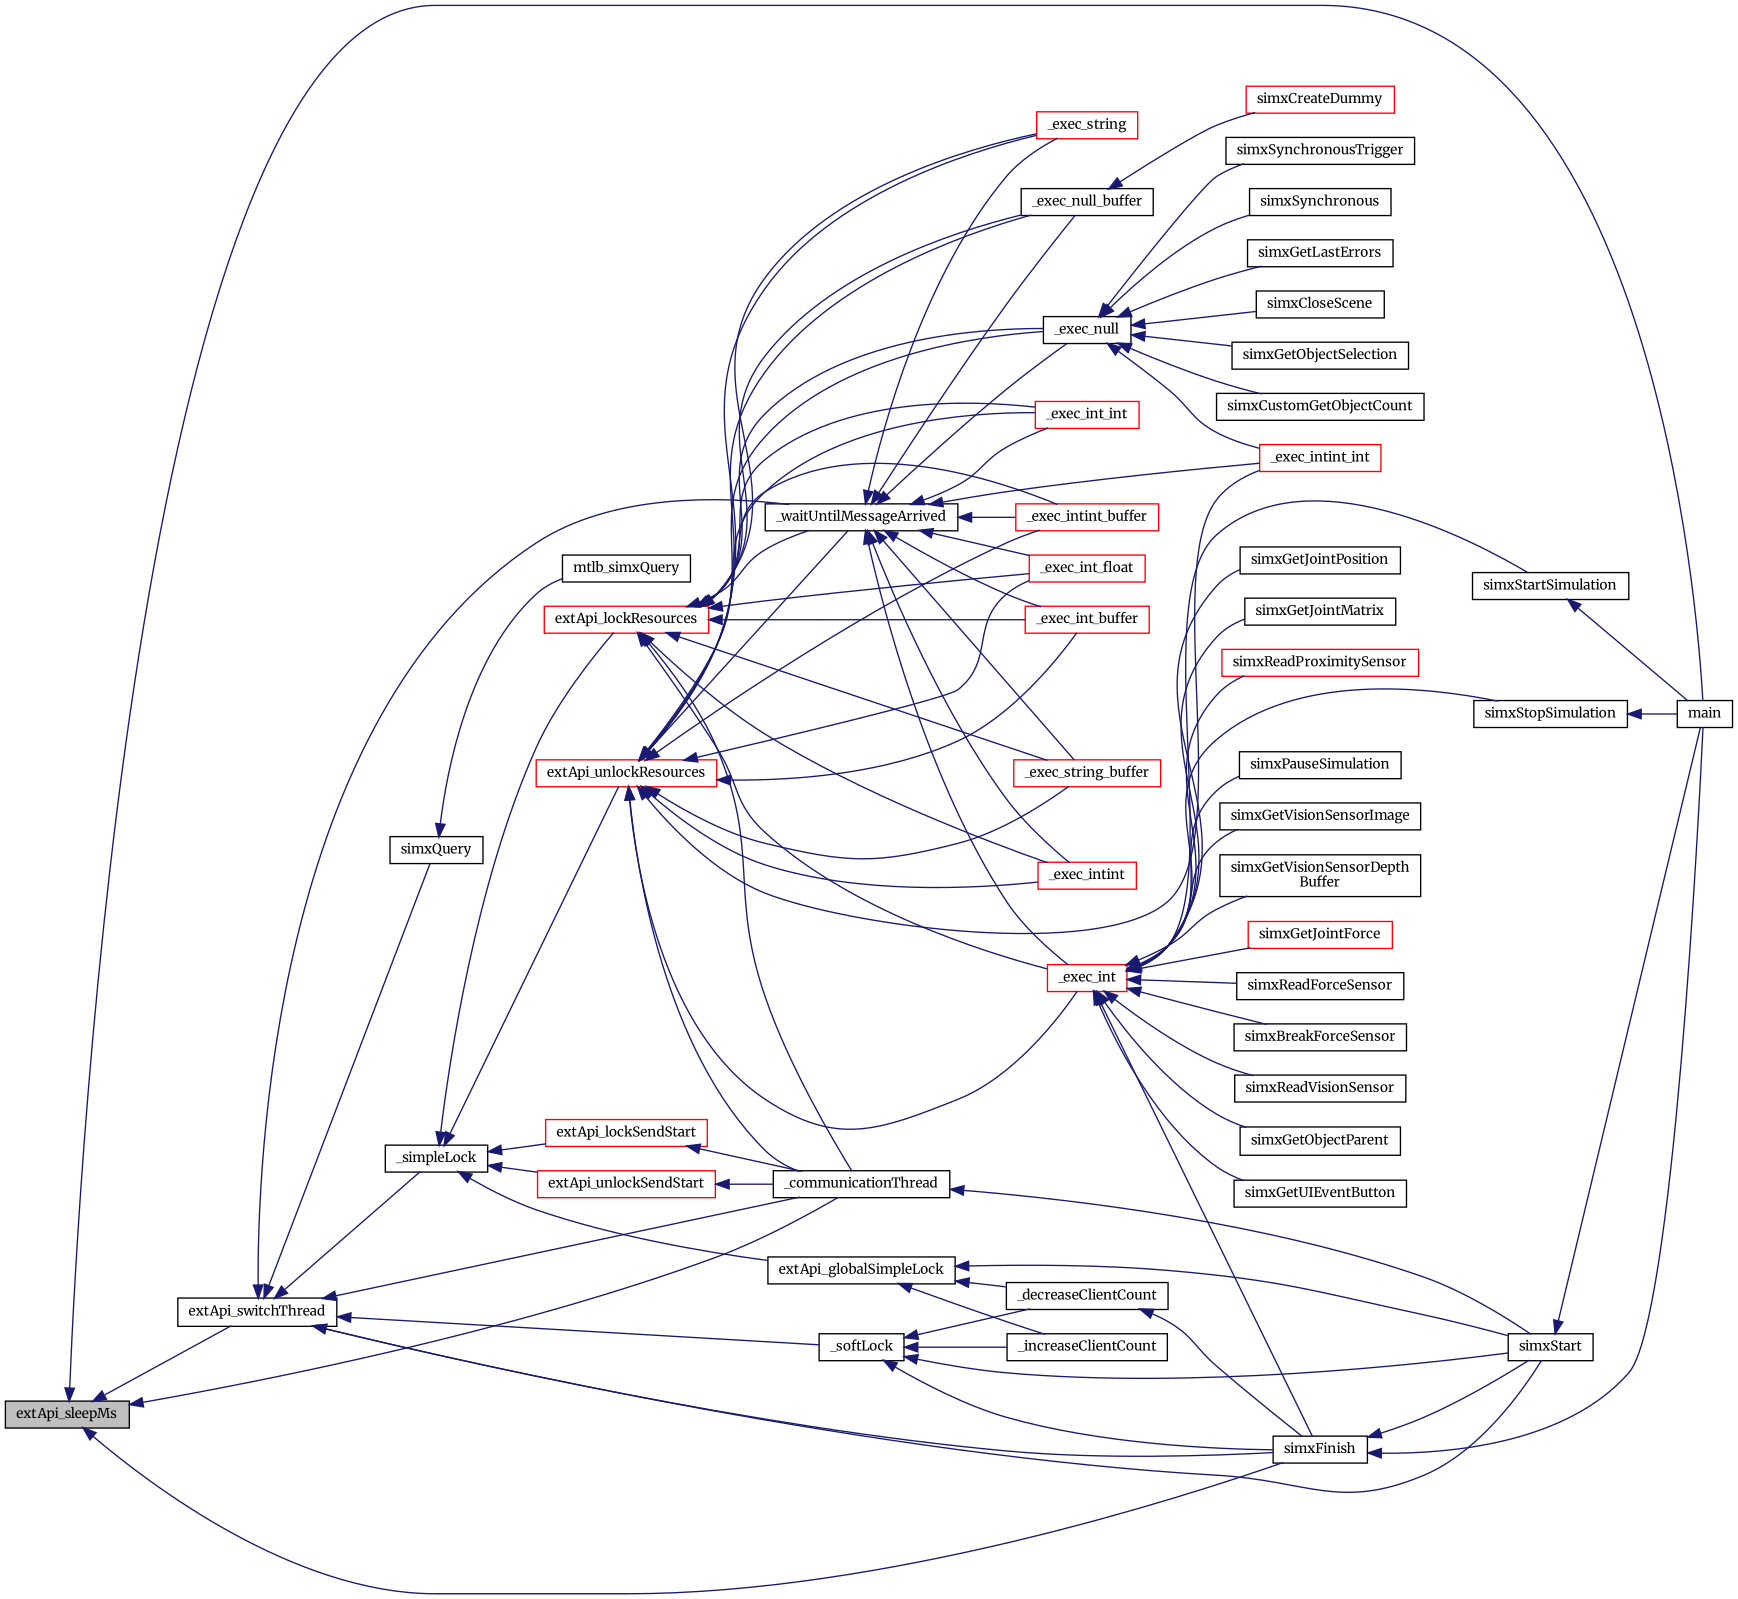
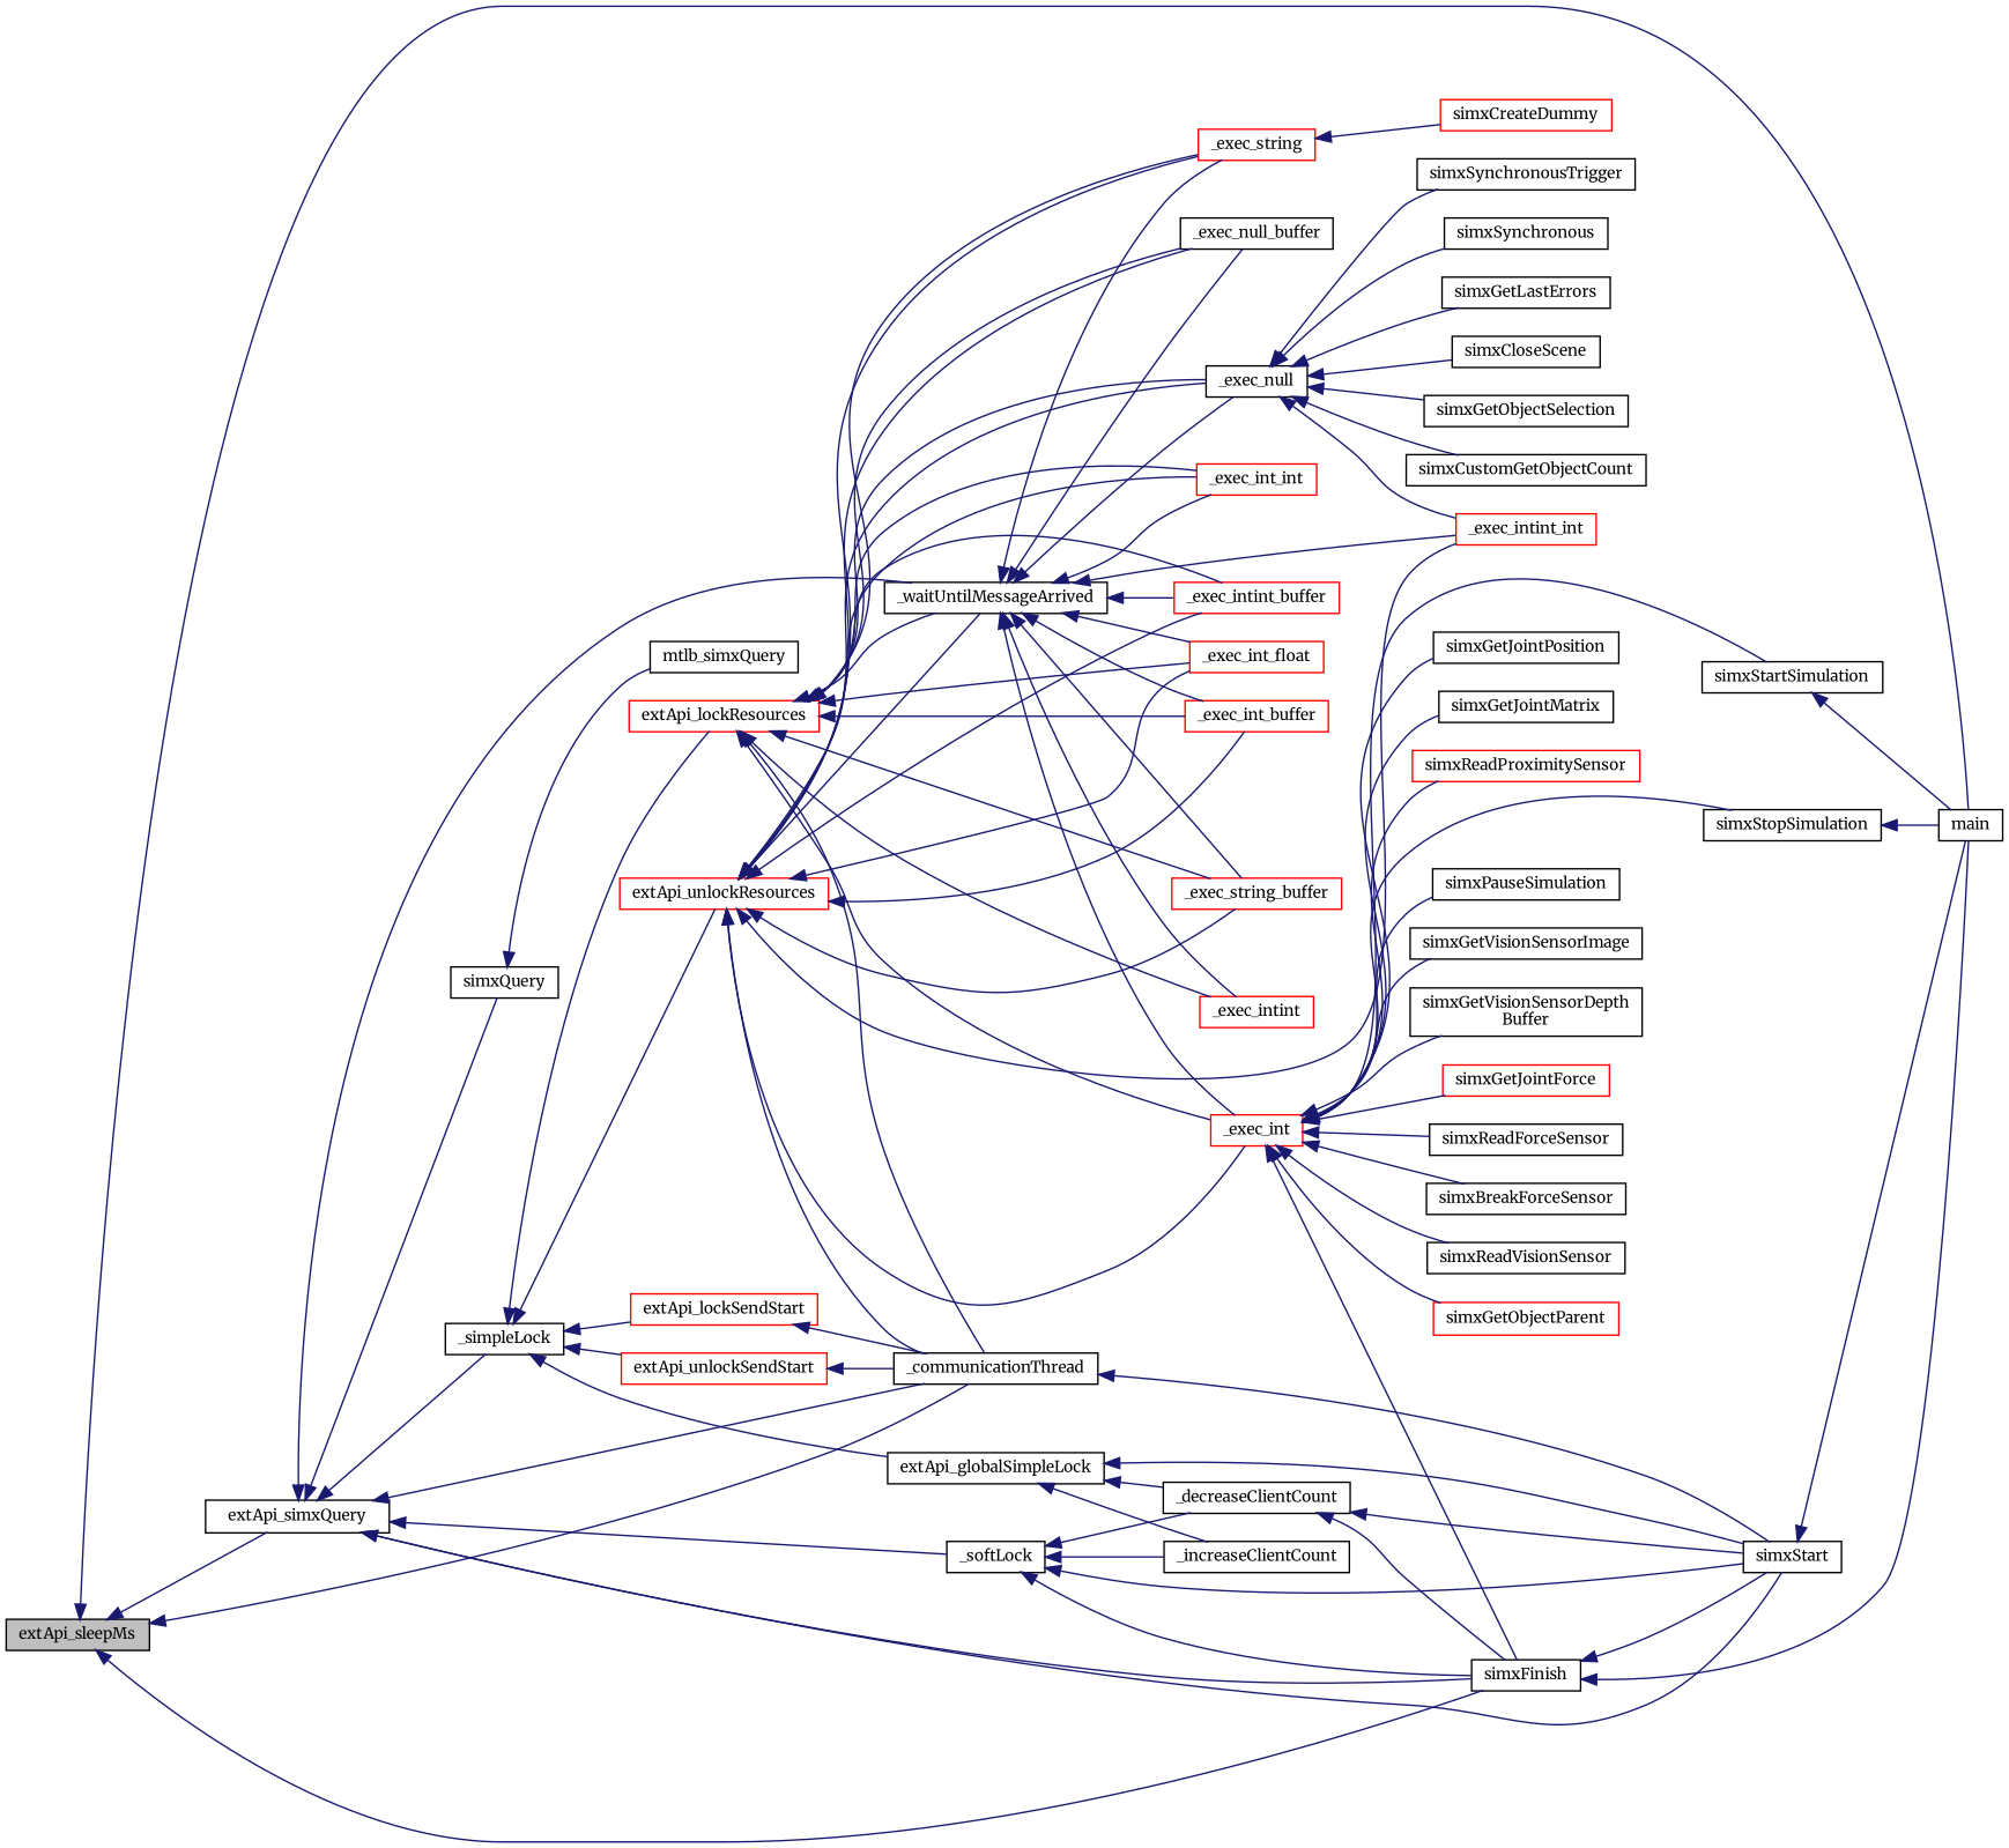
  digraph {
    fontname=Merriweather
    rankdir=LR
    node [color=black fillcolor=white fontname=Merriweather fontsize=10 shape=record style=filled]
    edge [color=midnightblue dir=back fontname=Merriweather fontsize=10 labelfontname=Helvetica labelfontsize=10 style=solid]
    n1 [fillcolor=grey75 fontcolor=black height=0.2 label=extApi_sleepMs width=0.4]
    n2 [height=0.2 label=main width=0.4]
    n3 [height=0.2 label=simxFinish width=0.4]
    n4 [height=0.2 label=_communicationThread width=0.4]
-   n5 [height=0.2 label=extApi_switchThread width=0.4]
+   n5 [height=0.2 label=extApi_simxQuery width=0.4]
    n6 [height=0.2 label=simxStart width=0.4]
    n7 [height=0.2 label=_softLock width=0.4]
    n8 [height=0.2 label=_waitUntilMessageArrived width=0.4]
    n9 [height=0.2 label=simxQuery width=0.4]
    n10 [height=0.2 label=_simpleLock width=0.4]
    n11 [height=0.2 label=_increaseClientCount width=0.4]
    n12 [height=0.2 label=_decreaseClientCount width=0.4]
    n13 [height=0.2 label=_exec_null width=0.4]
    n14 [height=0.2 label=_exec_null_buffer width=0.4]
    n15 [color=red height=0.2 label=_exec_int width=0.4]
    n16 [color=red height=0.2 label=_exec_intint width=0.4]
    n17 [color=red height=0.2 label=_exec_string width=0.4]
    n18 [color=red height=0.2 label=_exec_int_int width=0.4]
    n19 [color=red height=0.2 label=_exec_intint_int width=0.4]
    n20 [color=red height=0.2 label=_exec_intint_buffer width=0.4]
    n21 [color=red height=0.2 label=_exec_int_float width=0.4]
    n22 [color=red height=0.2 label=_exec_int_buffer width=0.4]
    n23 [color=red height=0.2 label=_exec_string_buffer width=0.4]
    n24 [height=0.2 label=mtlb_simxQuery width=0.4]
    n25 [height=0.2 label=extApi_globalSimpleLock width=0.4]
    n26 [color=red height=0.2 label=extApi_lockResources width=0.4]
    n27 [color=red height=0.2 label=extApi_unlockResources width=0.4]
    n28 [color=red height=0.2 label=extApi_lockSendStart width=0.4]
    n29 [color=red height=0.2 label=extApi_unlockSendStart width=0.4]
    n30 [height=0.2 label=simxSynchronousTrigger width=0.4]
    n31 [height=0.2 label=simxSynchronous width=0.4]
    n32 [height=0.2 label=simxGetLastErrors width=0.4]
    n33 [height=0.2 label=simxCloseScene width=0.4]
    n34 [height=0.2 label=simxGetObjectSelection width=0.4]
    n35 [height=0.2 label=simxCustomGetObjectCount width=0.4]
    n36 [color=red height=0.2 label=simxCreateDummy width=0.4]
    n37 [height=0.2 label=simxGetJointPosition width=0.4]
    n38 [height=0.2 label=simxGetJointMatrix width=0.4]
    n39 [color=red height=0.2 label=simxReadProximitySensor width=0.4]
    n40 [height=0.2 label=simxStartSimulation width=0.4]
    n41 [height=0.2 label=simxPauseSimulation width=0.4]
    n42 [height=0.2 label=simxStopSimulation width=0.4]
    n43 [height=0.2 label=simxGetVisionSensorImage width=0.4]
    n44 [height=0.2 label="simxGetVisionSensorDepth\lBuffer" width=0.4]
    n45 [color=red height=0.2 label=simxGetJointForce width=0.4]
    n46 [height=0.2 label=simxReadForceSensor width=0.4]
    n47 [height=0.2 label=simxBreakForceSensor width=0.4]
    n48 [height=0.2 label=simxReadVisionSensor width=0.4]
-   n49 [height=0.2 label=simxGetObjectParent width=0.4]
-   n50 [height=0.2 label=simxGetUIEventButton width=0.4]
+   n49 [color=red height=0.2 label=simxGetObjectParent width=0.4]
    n1 -> n2
    n1 -> n3
    n1 -> n4
    n1 -> n5
    n3 -> n2
    n3 -> n6
    n4 -> n6
    n5 -> n3
    n5 -> n4
    n5 -> n6
    n5 -> n7
    n5 -> n8
    n5 -> n9
    n5 -> n10
    n6 -> n2
    n7 -> n3
    n7 -> n6
    n7 -> n11
    n7 -> n12
    n8 -> n13
    n8 -> n14
    n8 -> n15
    n8 -> n16
    n8 -> n17
    n8 -> n18
    n8 -> n19
    n8 -> n20
    n8 -> n21
    n8 -> n22
    n8 -> n23
    n9 -> n24
    n10 -> n25
    n10 -> n26
    n10 -> n27
    n10 -> n28
    n10 -> n29
    n12 -> n3
+   n12 -> n6
    n13 -> n19
    n13 -> n30
    n13 -> n31
    n13 -> n32
    n13 -> n33
    n13 -> n34
    n13 -> n35
-   n14 -> n36
+   n17 -> n36
    n15 -> n3
    n15 -> n37
    n15 -> n38
    n15 -> n39
    n15 -> n40
    n15 -> n41
    n15 -> n42
    n15 -> n43
    n15 -> n44
    n15 -> n45
    n15 -> n46
    n15 -> n47
    n15 -> n48
    n15 -> n49
-   n15 -> n50
    n25 -> n6
    n25 -> n11
    n25 -> n12
    n26 -> n4
    n26 -> n8
    n26 -> n13
    n26 -> n14
    n26 -> n15
    n26 -> n16
    n26 -> n17
    n26 -> n18
    n26 -> n20
    n26 -> n21
    n26 -> n22
    n26 -> n23
    n27 -> n4
    n27 -> n8
    n27 -> n13
    n27 -> n14
    n27 -> n15
-   n27 -> n16
    n27 -> n17
    n27 -> n18
    n27 -> n19
    n27 -> n20
    n27 -> n21
    n27 -> n22
    n27 -> n23
    n28 -> n4
    n29 -> n4
    n40 -> n2
    n42 -> n2
  }
